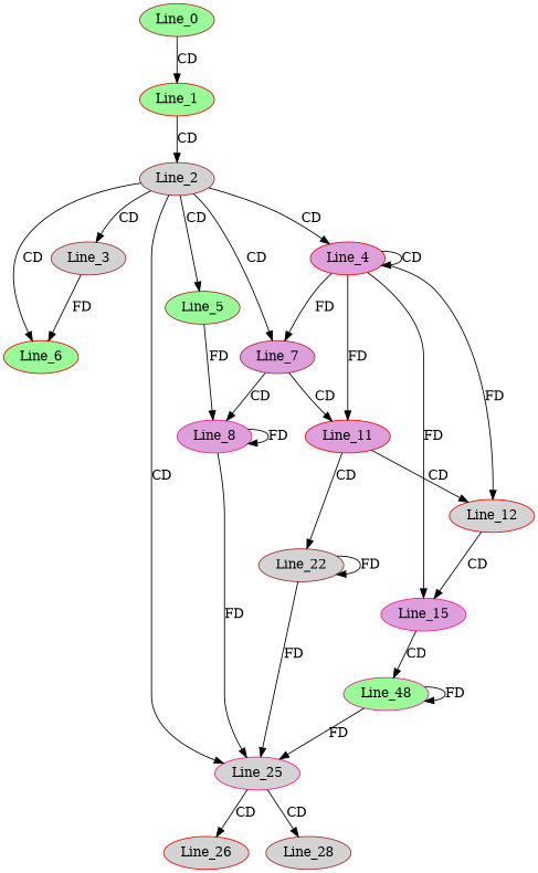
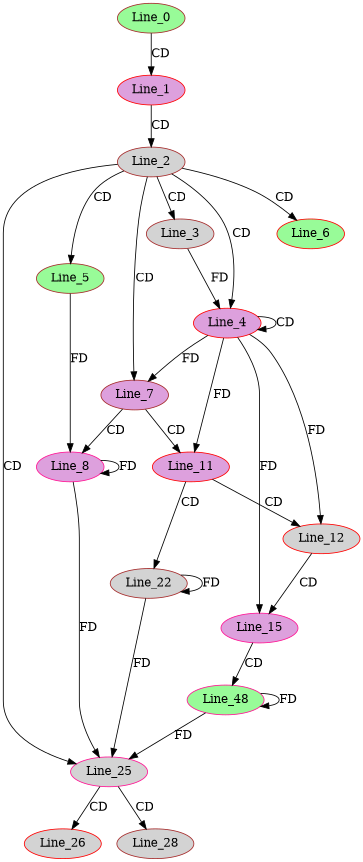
  digraph {
    fontname="DejaVu Serif"
    node [color=brown fillcolor=lightgrey fontname="DejaVu Serif" style=filled]
    edge [fontname="DejaVu Serif"]
    Line_0 [fillcolor=palegreen]
-   Line_1 [color=red fillcolor=palegreen]
+   Line_1 [color=red fillcolor=plum]
    Line_2
    Line_3
    Line_4 [color=red fillcolor=plum]
    Line_5 [fillcolor=palegreen]
    Line_6 [color=red fillcolor=palegreen]
    Line_7 [fillcolor=plum]
    Line_25 [color=deeppink]
    Line_11 [color=red fillcolor=plum]
    Line_12 [color=red]
    Line_15 [color=deeppink fillcolor=plum]
    Line_8 [color=deeppink fillcolor=plum]
    Line_26 [color=red]
    Line_28
    Line_22
    n17 [color=deeppink fillcolor=palegreen label=Line_48]
    Line_0 -> Line_1 [label=CD]
    Line_1 -> Line_2 [label=CD]
    Line_2 -> Line_3 [label=CD]
    Line_2 -> Line_4 [label=CD]
    Line_2 -> Line_5 [label=CD]
    Line_2 -> Line_6 [label=CD]
    Line_2 -> Line_7 [label=CD]
    Line_2 -> Line_25 [label=CD]
-   Line_3 -> Line_6 [label=FD]
+   Line_3 -> Line_4 [label=FD]
    Line_4 -> Line_4 [label=CD]
    Line_4 -> Line_7 [label=FD]
    Line_4 -> Line_11 [label=FD]
    Line_4 -> Line_12 [label=FD]
    Line_4 -> Line_15 [label=FD]
    Line_5 -> Line_8 [label=FD]
    Line_7 -> Line_11 [label=CD]
    Line_7 -> Line_8 [label=CD]
    Line_25 -> Line_26 [label=CD]
    Line_25 -> Line_28 [label=CD]
    Line_11 -> Line_12 [label=CD]
    Line_11 -> Line_22 [label=CD]
    Line_12 -> Line_15 [label=CD]
    Line_15 -> n17 [label=CD]
    Line_8 -> Line_25 [label=FD]
    Line_8 -> Line_8 [label=FD]
    Line_22 -> Line_25 [label=FD]
    Line_22 -> Line_22 [label=FD]
    n17 -> Line_25 [label=FD]
    n17 -> n17 [label=FD]
  }
